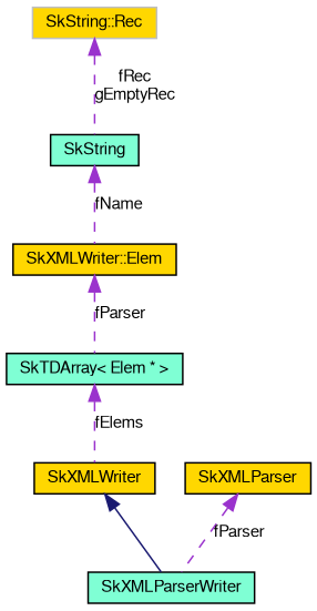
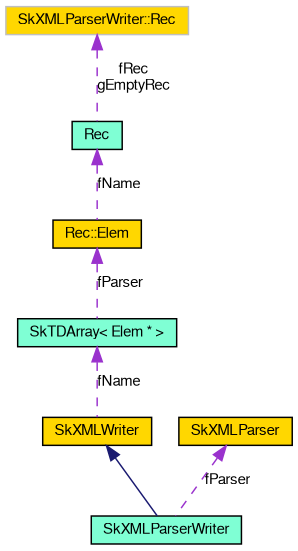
  digraph {
    node [color=black fillcolor=gold fontname=FreeSans fontsize=10 shape=record style=filled]
    edge [color=darkorchid3 dir=back fontname=FreeSans fontsize=10 labelfontname=FreeSans labelfontsize=10 style=dashed]
    n1 [fillcolor=aquamarine fontcolor=black height=0.2 label=SkXMLParserWriter width=0.4]
    n2 [height=0.2 label=SkXMLWriter width=0.4]
    n3 [fillcolor=aquamarine height=0.2 label="SkTDArray\< Elem * \>" width=0.4]
-   n4 [height=0.2 label="SkXMLWriter::Elem" width=0.4]
-   n5 [fillcolor=aquamarine height=0.2 label=SkString width=0.4]
-   n6 [color=grey75 height=0.2 label="SkString::Rec" width=0.4]
+   n4 [height=0.2 label="Rec::Elem" width=0.4]
+   n5 [fillcolor=aquamarine height=0.2 label=Rec width=0.4]
+   n6 [color=grey75 height=0.2 label="SkXMLParserWriter::Rec" width=0.4]
    n7 [height=0.2 label=SkXMLParser width=0.4]
    n2 -> n1 [color=midnightblue style=solid]
-   n3 -> n2 [label=fElems]
+   n3 -> n2 [label=fName]
    n4 -> n3 [label=fParser]
    n5 -> n4 [label=fName]
    n6 -> n5 [label="fRec\ngEmptyRec"]
    n7 -> n1 [label=fParser]
  }
